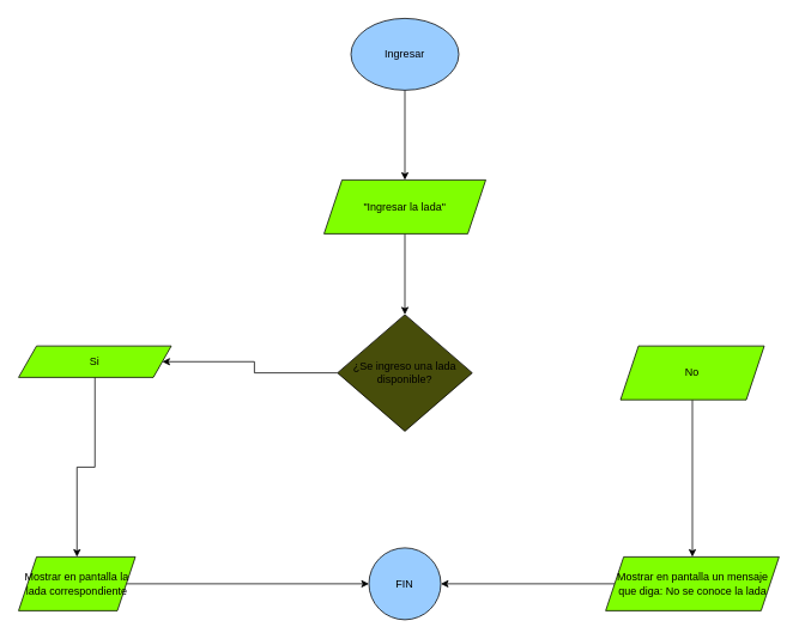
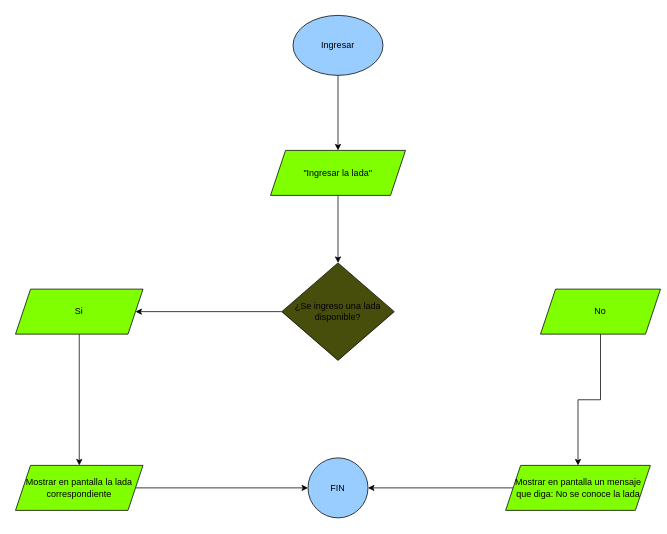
  <mxCell id="0" />
  <mxCell id="1" parent="0" />
  <mxCell id="2" value="" style="edgeStyle=orthogonalEdgeStyle;rounded=0;orthogonalLoop=1;jettySize=auto;html=1;" edge="1" parent="1" source="3" target="5"><mxGeometry relative="1" as="geometry" /></mxCell>
  <mxCell id="3" value="Ingresar" style="ellipse;whiteSpace=wrap;html=1;fillColor=#99CCFF;" vertex="1" parent="1"><mxGeometry x="390" y="20" width="120" height="80" as="geometry" /></mxCell>
  <mxCell id="4" value="" style="edgeStyle=orthogonalEdgeStyle;rounded=0;orthogonalLoop=1;jettySize=auto;html=1;" edge="1" parent="1" source="5" target="7"><mxGeometry relative="1" as="geometry" /></mxCell>
  <mxCell id="5" value="&quot;Ingresar la lada&quot;" style="shape=parallelogram;perimeter=parallelogramPerimeter;whiteSpace=wrap;html=1;fixedSize=1;fillColor=#80FF00;" vertex="1" parent="1"><mxGeometry x="360" y="200" width="180" height="60" as="geometry" /></mxCell>
  <mxCell id="6" value="" style="edgeStyle=orthogonalEdgeStyle;rounded=0;orthogonalLoop=1;jettySize=auto;html=1;" edge="1" parent="1" source="7" target="9"><mxGeometry relative="1" as="geometry" /></mxCell>
  <mxCell id="7" value="¿Se ingreso una lada disponible?" style="rhombus;whiteSpace=wrap;html=1;fillColor=#474D0A;" vertex="1" parent="1"><mxGeometry x="375" y="350" width="150" height="130" as="geometry" /></mxCell>
  <mxCell id="8" value="" style="edgeStyle=orthogonalEdgeStyle;rounded=0;orthogonalLoop=1;jettySize=auto;html=1;" edge="1" parent="1" source="9" target="13"><mxGeometry relative="1" as="geometry" /></mxCell>
- <mxCell id="9" value="Si" style="shape=parallelogram;perimeter=parallelogramPerimeter;whiteSpace=wrap;html=1;fixedSize=1;fillColor=#80FF00;" vertex="1" parent="1"><mxGeometry x="20" y="385" width="170" height="35" as="geometry" /></mxCell>
+ <mxCell id="9" value="Si" style="shape=parallelogram;perimeter=parallelogramPerimeter;whiteSpace=wrap;html=1;fixedSize=1;fillColor=#80FF00;" vertex="1" parent="1"><mxGeometry y="385" width="170" height="60" as="geometry" x="20" /></mxCell>
  <mxCell id="10" value="" style="edgeStyle=orthogonalEdgeStyle;rounded=0;orthogonalLoop=1;jettySize=auto;html=1;" edge="1" parent="1" source="11" target="15"><mxGeometry relative="1" as="geometry" /></mxCell>
- <mxCell id="11" value="No" style="shape=parallelogram;perimeter=parallelogramPerimeter;whiteSpace=wrap;html=1;fixedSize=1;fillColor=#80FF00;" vertex="1" parent="1"><mxGeometry x="690" y="385" width="160" height="60" as="geometry" /></mxCell>
+ <mxCell id="11" value="No" style="shape=parallelogram;perimeter=parallelogramPerimeter;whiteSpace=wrap;html=1;fixedSize=1;fillColor=#80FF00;" vertex="1" parent="1"><mxGeometry x="720" y="385" width="160" height="60" as="geometry" /></mxCell>
  <mxCell id="12" value="" style="edgeStyle=orthogonalEdgeStyle;rounded=0;orthogonalLoop=1;jettySize=auto;html=1;entryX=0;entryY=0.5;entryDx=0;entryDy=0;" edge="1" parent="1" source="13" target="16"><mxGeometry relative="1" as="geometry"><mxPoint x="315" y="650" as="targetPoint" /></mxGeometry></mxCell>
- <mxCell id="13" value="Mostrar en pantalla la lada correspondiente" style="shape=parallelogram;perimeter=parallelogramPerimeter;whiteSpace=wrap;html=1;fixedSize=1;fillColor=#80FF00;" vertex="1" parent="1"><mxGeometry x="20" y="620" width="130" height="60" as="geometry" /></mxCell>
+ <mxCell id="13" value="Mostrar en pantalla la lada correspondiente" style="shape=parallelogram;perimeter=parallelogramPerimeter;whiteSpace=wrap;html=1;fixedSize=1;fillColor=#80FF00;" vertex="1" parent="1"><mxGeometry y="620" width="170" height="60" as="geometry" x="20" /></mxCell>
  <mxCell id="14" value="" style="edgeStyle=orthogonalEdgeStyle;rounded=0;orthogonalLoop=1;jettySize=auto;html=1;" edge="1" parent="1" source="15" target="16"><mxGeometry relative="1" as="geometry" /></mxCell>
  <mxCell id="15" value="Mostrar en pantalla un mensaje que diga: No se conoce la lada" style="shape=parallelogram;perimeter=parallelogramPerimeter;whiteSpace=wrap;html=1;fixedSize=1;fillColor=#80FF00;" vertex="1" parent="1"><mxGeometry x="673.5" y="620" width="193" height="60" as="geometry" /></mxCell>
  <mxCell id="16" value="FIN" style="ellipse;whiteSpace=wrap;html=1;fillColor=#99CCFF;" vertex="1" parent="1"><mxGeometry x="410" y="610" width="80" height="80" as="geometry" /></mxCell>
